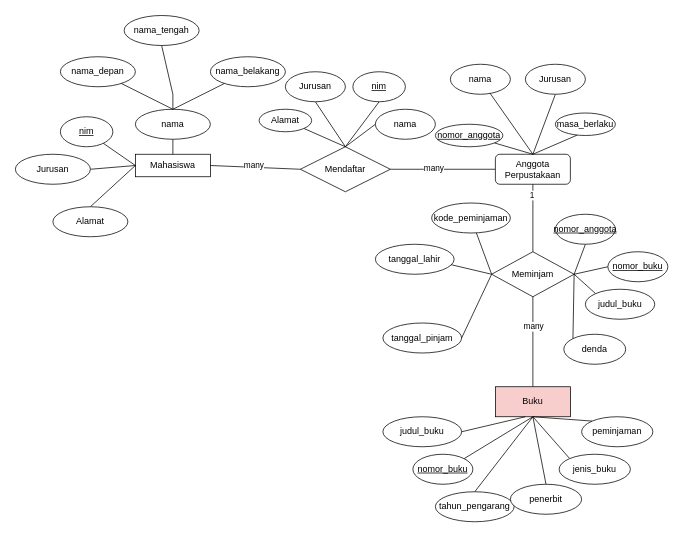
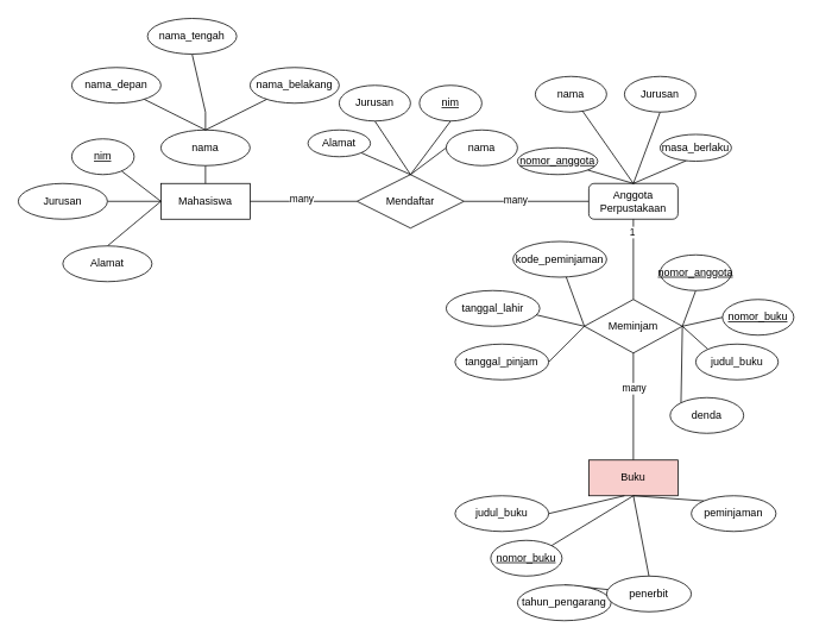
  <mxCell id="0" />
  <mxCell id="1" parent="0" />
- <mxCell id="2" value="Mahasiswa" style="whiteSpace=wrap;html=1;align=center;" vertex="1" parent="1"><mxGeometry x="180" y="205" width="100" height="30" as="geometry" /></mxCell>
+ <mxCell id="2" value="Mahasiswa" style="whiteSpace=wrap;html=1;align=center;" vertex="1" parent="1"><mxGeometry x="180" y="205" width="100" height="40" as="geometry" /></mxCell>
  <mxCell id="3" value="" style="endArrow=none;html=1;rounded=0;exitX=1;exitY=0.5;exitDx=0;exitDy=0;entryX=0;entryY=0.5;entryDx=0;entryDy=0;" edge="1" parent="1" source="2" target="5"><mxGeometry relative="1" as="geometry"><mxPoint x="370" y="245" as="sourcePoint" /><mxPoint x="500" y="244.5" as="targetPoint" /><Array as="points" /></mxGeometry></mxCell>
  <mxCell id="4" value="many" style="edgeLabel;html=1;align=center;verticalAlign=middle;resizable=0;points=[];" vertex="1" connectable="0" parent="3"><mxGeometry x="-0.05" y="3" relative="1" as="geometry"><mxPoint as="offset" /></mxGeometry></mxCell>
  <mxCell id="5" value="Mendaftar" style="shape=rhombus;perimeter=rhombusPerimeter;whiteSpace=wrap;html=1;align=center;" vertex="1" parent="1"><mxGeometry x="400" y="195" width="120" height="60" as="geometry" /></mxCell>
  <mxCell id="6" value="" style="endArrow=none;html=1;rounded=0;exitX=1;exitY=0.5;exitDx=0;exitDy=0;entryX=0;entryY=0.5;entryDx=0;entryDy=0;" edge="1" parent="1" source="5" target="8"><mxGeometry relative="1" as="geometry"><mxPoint x="360" y="245" as="sourcePoint" /><mxPoint x="650" y="225" as="targetPoint" /><Array as="points" /></mxGeometry></mxCell>
  <mxCell id="7" value="many" style="edgeLabel;html=1;align=center;verticalAlign=middle;resizable=0;points=[];" vertex="1" connectable="0" parent="6"><mxGeometry x="-0.186" y="2" relative="1" as="geometry"><mxPoint as="offset" /></mxGeometry></mxCell>
  <mxCell id="8" value="Anggota&lt;div&gt;Perpustakaan&lt;/div&gt;" style="whiteSpace=wrap;html=1;align=center;rounded=1;" vertex="1" parent="1"><mxGeometry x="660" y="205" width="100" height="40" as="geometry" /></mxCell>
  <mxCell id="9" value="" style="endArrow=none;html=1;rounded=0;exitX=0.5;exitY=1;exitDx=0;exitDy=0;entryX=0.5;entryY=0;entryDx=0;entryDy=0;" edge="1" parent="1" source="8" target="11"><mxGeometry relative="1" as="geometry"><mxPoint x="659.5" y="245" as="sourcePoint" /><mxPoint x="659.5" y="355" as="targetPoint" /><Array as="points" /></mxGeometry></mxCell>
  <mxCell id="10" value="1" style="edgeLabel;html=1;align=center;verticalAlign=middle;resizable=0;points=[];" vertex="1" connectable="0" parent="9"><mxGeometry x="-0.689" y="-2" relative="1" as="geometry"><mxPoint as="offset" /></mxGeometry></mxCell>
  <mxCell id="11" value="Meminjam" style="shape=rhombus;perimeter=rhombusPerimeter;whiteSpace=wrap;html=1;align=center;" vertex="1" parent="1"><mxGeometry x="655" y="335" width="110" height="60" as="geometry" /></mxCell>
  <mxCell id="12" value="" style="endArrow=none;html=1;rounded=0;exitX=0.5;exitY=1;exitDx=0;exitDy=0;entryX=0.5;entryY=0;entryDx=0;entryDy=0;" edge="1" parent="1" source="11" target="14"><mxGeometry relative="1" as="geometry"><mxPoint x="659.5" y="375" as="sourcePoint" /><mxPoint x="659.5" y="445" as="targetPoint" /><Array as="points" /></mxGeometry></mxCell>
  <mxCell id="13" value="many" style="edgeLabel;html=1;align=center;verticalAlign=middle;resizable=0;points=[];" vertex="1" connectable="0" parent="12"><mxGeometry x="-0.35" relative="1" as="geometry"><mxPoint as="offset" /></mxGeometry></mxCell>
  <mxCell id="14" value="Buku" style="whiteSpace=wrap;html=1;align=center;fillColor=#f8cecc;" vertex="1" parent="1"><mxGeometry x="660" y="515" width="100" height="40" as="geometry" /></mxCell>
  <mxCell id="15" value="" style="endArrow=none;html=1;rounded=0;exitX=0.5;exitY=0;exitDx=0;exitDy=0;entryX=0.5;entryY=1;entryDx=0;entryDy=0;" edge="1" parent="1" source="2" target="16"><mxGeometry relative="1" as="geometry"><mxPoint x="229.5" y="204" as="sourcePoint" /><mxPoint x="230" y="145" as="targetPoint" /><Array as="points" /></mxGeometry></mxCell>
  <mxCell id="16" value="nama" style="ellipse;whiteSpace=wrap;html=1;align=center;" vertex="1" parent="1"><mxGeometry x="180" y="145" width="100" height="40" as="geometry" /></mxCell>
  <mxCell id="17" value="" style="endArrow=none;html=1;rounded=0;entryX=0.5;entryY=1;entryDx=0;entryDy=0;exitX=0.5;exitY=0;exitDx=0;exitDy=0;" edge="1" parent="1" source="16" target="18"><mxGeometry relative="1" as="geometry"><mxPoint x="230" y="125" as="sourcePoint" /><mxPoint x="229.5" y="85" as="targetPoint" /><Array as="points"><mxPoint x="230" y="125" /></Array></mxGeometry></mxCell>
  <mxCell id="18" value="nama_tengah" style="ellipse;whiteSpace=wrap;html=1;align=center;" vertex="1" parent="1"><mxGeometry x="165" y="20" width="100" height="40" as="geometry" /></mxCell>
  <mxCell id="19" value="" style="endArrow=none;html=1;rounded=0;entryX=0;entryY=0.5;entryDx=0;entryDy=0;exitX=1;exitY=0.5;exitDx=0;exitDy=0;" edge="1" parent="1" source="20" target="2"><mxGeometry relative="1" as="geometry"><mxPoint x="90" y="225" as="sourcePoint" /><mxPoint x="180" y="224.5" as="targetPoint" /></mxGeometry></mxCell>
  <mxCell id="20" value="Jurusan" style="ellipse;whiteSpace=wrap;html=1;align=center;" vertex="1" parent="1"><mxGeometry x="20" y="205" width="100" height="40" as="geometry" /></mxCell>
  <mxCell id="21" value="" style="endArrow=none;html=1;rounded=0;entryX=0;entryY=0.5;entryDx=0;entryDy=0;exitX=0.5;exitY=0;exitDx=0;exitDy=0;" edge="1" parent="1" source="22" target="2"><mxGeometry relative="1" as="geometry"><mxPoint x="110" y="275" as="sourcePoint" /><mxPoint x="150" y="255" as="targetPoint" /></mxGeometry></mxCell>
  <mxCell id="22" value="Alamat" style="ellipse;whiteSpace=wrap;html=1;align=center;" vertex="1" parent="1"><mxGeometry x="70" y="275" width="100" height="40" as="geometry" /></mxCell>
  <mxCell id="23" value="" style="endArrow=none;html=1;rounded=0;exitX=0;exitY=0.5;exitDx=0;exitDy=0;" edge="1" parent="1" source="2" target="24"><mxGeometry relative="1" as="geometry"><mxPoint x="180" y="225" as="sourcePoint" /><mxPoint x="130" y="145" as="targetPoint" /></mxGeometry></mxCell>
  <mxCell id="24" value="nim" style="ellipse;whiteSpace=wrap;html=1;align=center;fontStyle=4;" vertex="1" parent="1"><mxGeometry x="80" y="155" width="70" height="40" as="geometry" /></mxCell>
  <mxCell id="25" value="" style="endArrow=none;html=1;rounded=0;" edge="1" parent="1" target="26"><mxGeometry relative="1" as="geometry"><mxPoint x="230" y="145" as="sourcePoint" /><mxPoint x="180" y="111" as="targetPoint" /></mxGeometry></mxCell>
  <mxCell id="26" value="nama_depan" style="ellipse;whiteSpace=wrap;html=1;align=center;" vertex="1" parent="1"><mxGeometry x="80" y="75" width="100" height="40" as="geometry" /></mxCell>
  <mxCell id="27" value="" style="endArrow=none;html=1;rounded=0;entryX=0.5;entryY=0;entryDx=0;entryDy=0;" edge="1" parent="1" source="28" target="16"><mxGeometry relative="1" as="geometry"><mxPoint x="330" y="105" as="sourcePoint" /><mxPoint x="230" y="145" as="targetPoint" /></mxGeometry></mxCell>
  <mxCell id="28" value="nama_belakang" style="ellipse;whiteSpace=wrap;html=1;align=center;" vertex="1" parent="1"><mxGeometry x="280" y="75" width="100" height="40" as="geometry" /></mxCell>
  <mxCell id="29" value="" style="endArrow=none;html=1;rounded=0;entryX=0.5;entryY=0;entryDx=0;entryDy=0;exitX=0;exitY=0.5;exitDx=0;exitDy=0;" edge="1" parent="1" source="30" target="5"><mxGeometry relative="1" as="geometry"><mxPoint x="520" y="155" as="sourcePoint" /><mxPoint x="460" y="195" as="targetPoint" /></mxGeometry></mxCell>
  <mxCell id="30" value="nama" style="ellipse;whiteSpace=wrap;html=1;align=center;" vertex="1" parent="1"><mxGeometry x="500" y="145" width="80" height="40" as="geometry" /></mxCell>
  <mxCell id="31" value="" style="endArrow=none;html=1;rounded=0;entryX=0.5;entryY=0;entryDx=0;entryDy=0;exitX=0.5;exitY=1;exitDx=0;exitDy=0;" edge="1" parent="1" source="32" target="5"><mxGeometry relative="1" as="geometry"><mxPoint x="510" y="95" as="sourcePoint" /><mxPoint x="450" y="195" as="targetPoint" /></mxGeometry></mxCell>
  <mxCell id="32" value="nim" style="ellipse;whiteSpace=wrap;html=1;align=center;fontStyle=4;" vertex="1" parent="1"><mxGeometry x="470" y="95" width="70" height="40" as="geometry" /></mxCell>
  <mxCell id="33" value="" style="endArrow=none;html=1;rounded=0;exitX=0.5;exitY=0;exitDx=0;exitDy=0;entryX=0.5;entryY=1;entryDx=0;entryDy=0;" edge="1" parent="1" source="5" target="34"><mxGeometry relative="1" as="geometry"><mxPoint x="459" y="192" as="sourcePoint" /><mxPoint x="420" y="95" as="targetPoint" /></mxGeometry></mxCell>
  <mxCell id="34" value="Jurusan" style="ellipse;whiteSpace=wrap;html=1;align=center;" vertex="1" parent="1"><mxGeometry x="380" y="95" width="80" height="40" as="geometry" /></mxCell>
  <mxCell id="35" value="" style="endArrow=none;html=1;rounded=0;exitX=0.5;exitY=0;exitDx=0;exitDy=0;entryX=1;entryY=1;entryDx=0;entryDy=0;" edge="1" parent="1" source="5" target="36"><mxGeometry relative="1" as="geometry"><mxPoint x="460" y="195" as="sourcePoint" /><mxPoint x="420" y="165" as="targetPoint" /></mxGeometry></mxCell>
  <mxCell id="36" value="Alamat" style="ellipse;whiteSpace=wrap;html=1;align=center;" vertex="1" parent="1"><mxGeometry x="345" y="145" width="70" height="30" as="geometry" /></mxCell>
  <mxCell id="37" value="" style="endArrow=none;html=1;rounded=0;entryX=0.638;entryY=0.9;entryDx=0;entryDy=0;entryPerimeter=0;exitX=0.5;exitY=0;exitDx=0;exitDy=0;" edge="1" parent="1" source="8" target="39"><mxGeometry relative="1" as="geometry"><mxPoint x="665" y="203" as="sourcePoint" /><mxPoint x="635.532" y="174.444" as="targetPoint" /></mxGeometry></mxCell>
  <mxCell id="38" value="" style="endArrow=none;html=1;rounded=0;exitX=0.5;exitY=0;exitDx=0;exitDy=0;" edge="1" parent="1" source="8" target="42"><mxGeometry relative="1" as="geometry"><mxPoint x="680" y="204" as="sourcePoint" /><mxPoint x="650" y="175" as="targetPoint" /></mxGeometry></mxCell>
  <mxCell id="39" value="nama" style="ellipse;whiteSpace=wrap;html=1;align=center;" vertex="1" parent="1"><mxGeometry x="600" y="85" width="80" height="40" as="geometry" /></mxCell>
  <mxCell id="40" value="" style="endArrow=none;html=1;rounded=0;entryX=0.5;entryY=0;entryDx=0;entryDy=0;exitX=0.5;exitY=1;exitDx=0;exitDy=0;" edge="1" parent="1" source="41" target="8"><mxGeometry relative="1" as="geometry"><mxPoint x="713" y="75" as="sourcePoint" /><mxPoint x="667.5" y="205" as="targetPoint" /></mxGeometry></mxCell>
  <mxCell id="41" value="Jurusan" style="ellipse;whiteSpace=wrap;html=1;align=center;" vertex="1" parent="1"><mxGeometry x="700" y="85" width="80" height="40" as="geometry" /></mxCell>
  <mxCell id="42" value="nomor_anggota" style="ellipse;whiteSpace=wrap;html=1;align=center;fontStyle=4;" vertex="1" parent="1"><mxGeometry x="580" y="165" width="90" height="30" as="geometry" /></mxCell>
  <mxCell id="43" value="" style="endArrow=none;html=1;rounded=0;entryX=0.5;entryY=0;entryDx=0;entryDy=0;exitX=0.37;exitY=0.975;exitDx=0;exitDy=0;exitPerimeter=0;" edge="1" parent="1" source="44" target="8"><mxGeometry relative="1" as="geometry"><mxPoint x="750" y="175" as="sourcePoint" /><mxPoint x="710" y="205" as="targetPoint" /></mxGeometry></mxCell>
  <mxCell id="44" value="masa_berlaku" style="ellipse;whiteSpace=wrap;html=1;align=center;" vertex="1" parent="1"><mxGeometry x="740" y="150" width="80" height="30" as="geometry" /></mxCell>
  <mxCell id="45" value="" style="endArrow=none;html=1;rounded=0;exitX=0;exitY=0.5;exitDx=0;exitDy=0;" edge="1" parent="1" source="11" target="46"><mxGeometry relative="1" as="geometry"><mxPoint x="650" y="359" as="sourcePoint" /><mxPoint x="630" y="315" as="targetPoint" /></mxGeometry></mxCell>
  <mxCell id="46" value="kode_peminjaman" style="ellipse;whiteSpace=wrap;html=1;align=center;" vertex="1" parent="1"><mxGeometry x="575" y="270" width="105" height="40" as="geometry" /></mxCell>
  <mxCell id="47" value="" style="endArrow=none;html=1;rounded=0;entryX=0.952;entryY=0.675;entryDx=0;entryDy=0;entryPerimeter=0;exitX=0;exitY=0.5;exitDx=0;exitDy=0;" edge="1" parent="1" source="11" target="48"><mxGeometry relative="1" as="geometry"><mxPoint x="650" y="365" as="sourcePoint" /><mxPoint x="600" y="355" as="targetPoint" /></mxGeometry></mxCell>
  <mxCell id="48" value="tanggal_lahir" style="ellipse;whiteSpace=wrap;html=1;align=center;" vertex="1" parent="1"><mxGeometry x="500" y="325" width="105" height="40" as="geometry" /></mxCell>
  <mxCell id="49" value="" style="endArrow=none;html=1;rounded=0;exitX=0;exitY=0.5;exitDx=0;exitDy=0;entryX=1;entryY=0.5;entryDx=0;entryDy=0;" edge="1" parent="1" source="11" target="50"><mxGeometry relative="1" as="geometry"><mxPoint x="650" y="365" as="sourcePoint" /><mxPoint x="610" y="395" as="targetPoint" /></mxGeometry></mxCell>
- <mxCell id="50" value="tanggal_pinjam" style="ellipse;whiteSpace=wrap;html=1;align=center;" vertex="1" parent="1"><mxGeometry x="510" y="430" width="105" height="40" as="geometry" /></mxCell>
+ <mxCell id="50" value="tanggal_pinjam" style="ellipse;whiteSpace=wrap;html=1;align=center;" vertex="1" parent="1"><mxGeometry x="510" y="385" width="105" height="40" as="geometry" /></mxCell>
  <mxCell id="51" value="" style="endArrow=none;html=1;rounded=0;exitX=1;exitY=0.5;exitDx=0;exitDy=0;entryX=0.5;entryY=1;entryDx=0;entryDy=0;" edge="1" parent="1" source="11" target="52"><mxGeometry relative="1" as="geometry"><mxPoint x="765" y="365" as="sourcePoint" /><mxPoint x="780" y="315" as="targetPoint" /></mxGeometry></mxCell>
  <mxCell id="52" value="nomor_anggota" style="ellipse;whiteSpace=wrap;html=1;align=center;fontStyle=4;" vertex="1" parent="1"><mxGeometry x="740" y="285" width="80" height="40" as="geometry" /></mxCell>
  <mxCell id="53" value="" style="endArrow=none;html=1;rounded=0;exitX=1;exitY=0.5;exitDx=0;exitDy=0;entryX=0;entryY=0.5;entryDx=0;entryDy=0;" edge="1" parent="1" source="11" target="54"><mxGeometry relative="1" as="geometry"><mxPoint x="770" y="365" as="sourcePoint" /><mxPoint x="810" y="335" as="targetPoint" /></mxGeometry></mxCell>
  <mxCell id="54" value="nomor_buku" style="ellipse;whiteSpace=wrap;html=1;align=center;fontStyle=4;" vertex="1" parent="1"><mxGeometry x="810" y="335" width="80" height="40" as="geometry" /></mxCell>
  <mxCell id="55" value="" style="endArrow=none;html=1;rounded=0;exitX=1;exitY=0.5;exitDx=0;exitDy=0;entryX=0;entryY=0;entryDx=0;entryDy=0;" edge="1" parent="1" source="11" target="56"><mxGeometry relative="1" as="geometry"><mxPoint x="780" y="365" as="sourcePoint" /><mxPoint x="800" y="375" as="targetPoint" /></mxGeometry></mxCell>
  <mxCell id="56" value="judul_buku" style="ellipse;whiteSpace=wrap;html=1;align=center;" vertex="1" parent="1"><mxGeometry x="780" y="385" width="92.5" height="40" as="geometry" /></mxCell>
  <mxCell id="57" value="" style="endArrow=none;html=1;rounded=0;exitX=1;exitY=0.5;exitDx=0;exitDy=0;entryX=0;entryY=0;entryDx=0;entryDy=0;" edge="1" parent="1" source="11" target="58"><mxGeometry relative="1" as="geometry"><mxPoint x="775" y="375" as="sourcePoint" /><mxPoint x="810" y="425" as="targetPoint" /></mxGeometry></mxCell>
  <mxCell id="58" value="denda" style="ellipse;whiteSpace=wrap;html=1;align=center;" vertex="1" parent="1"><mxGeometry x="751.25" y="445" width="82.5" height="40" as="geometry" /></mxCell>
  <mxCell id="59" value="" style="endArrow=none;html=1;rounded=0;entryX=0.4;entryY=1;entryDx=0;entryDy=0;entryPerimeter=0;exitX=1;exitY=0.5;exitDx=0;exitDy=0;" edge="1" parent="1" source="60" target="14"><mxGeometry relative="1" as="geometry"><mxPoint x="610" y="575" as="sourcePoint" /><mxPoint x="690" y="575" as="targetPoint" /></mxGeometry></mxCell>
  <mxCell id="60" value="judul_buku" style="ellipse;whiteSpace=wrap;html=1;align=center;" vertex="1" parent="1"><mxGeometry x="510" y="555" width="105" height="40" as="geometry" /></mxCell>
  <mxCell id="61" value="" style="endArrow=none;html=1;rounded=0;entryX=0.5;entryY=1;entryDx=0;entryDy=0;exitX=1;exitY=0;exitDx=0;exitDy=0;" edge="1" parent="1" source="62" target="14"><mxGeometry relative="1" as="geometry"><mxPoint x="620" y="615" as="sourcePoint" /><mxPoint x="700" y="555" as="targetPoint" /></mxGeometry></mxCell>
  <mxCell id="62" value="nomor_buku" style="ellipse;whiteSpace=wrap;html=1;align=center;fontStyle=4;" vertex="1" parent="1"><mxGeometry x="550" y="605" width="80" height="40" as="geometry" /></mxCell>
- <mxCell id="63" value="" style="endArrow=none;html=1;rounded=0;entryX=0.5;entryY=1;entryDx=0;entryDy=0;exitX=0.5;exitY=0;exitDx=0;exitDy=0;" edge="1" parent="1" source="64" target="14"><mxGeometry relative="1" as="geometry"><mxPoint x="660" y="655" as="sourcePoint" /><mxPoint x="720" y="565" as="targetPoint" /></mxGeometry></mxCell>
+ <mxCell id="63" value="" style="endArrow=none;html=1;rounded=0;exitX=0.5;exitY=0;exitDx=0;exitDy=0;" edge="1" parent="1" source="64" target="66"><mxGeometry relative="1" as="geometry"><mxPoint x="660" y="655" as="sourcePoint" /><mxPoint x="720" y="565" as="targetPoint" /></mxGeometry></mxCell>
  <mxCell id="64" value="tahun_pengarang" style="ellipse;whiteSpace=wrap;html=1;align=center;" vertex="1" parent="1"><mxGeometry x="580" y="655" width="105" height="40" as="geometry" /></mxCell>
  <mxCell id="65" value="" style="endArrow=none;html=1;rounded=0;entryX=0.5;entryY=1;entryDx=0;entryDy=0;exitX=0.5;exitY=0;exitDx=0;exitDy=0;" edge="1" parent="1" source="66" target="14"><mxGeometry relative="1" as="geometry"><mxPoint x="750" y="655" as="sourcePoint" /><mxPoint x="720" y="565" as="targetPoint" /><Array as="points" /></mxGeometry></mxCell>
  <mxCell id="66" value="penerbit" style="ellipse;whiteSpace=wrap;html=1;align=center;" vertex="1" parent="1"><mxGeometry x="680" y="645" width="95" height="40" as="geometry" /></mxCell>
- <mxCell id="67" value="" style="endArrow=none;html=1;rounded=0;entryX=0.5;entryY=1;entryDx=0;entryDy=0;exitX=0;exitY=0;exitDx=0;exitDy=0;" edge="1" parent="1" source="68" target="14"><mxGeometry relative="1" as="geometry"><mxPoint x="790" y="615" as="sourcePoint" /><mxPoint x="720" y="565" as="targetPoint" /><Array as="points" /></mxGeometry></mxCell>
- <mxCell id="68" value="jenis_buku" style="ellipse;whiteSpace=wrap;html=1;align=center;" vertex="1" parent="1"><mxGeometry x="745" y="605" width="95" height="40" as="geometry" /></mxCell>
  <mxCell id="69" value="" style="endArrow=none;html=1;rounded=0;entryX=0.5;entryY=1;entryDx=0;entryDy=0;exitX=0;exitY=0;exitDx=0;exitDy=0;" edge="1" parent="1" source="70" target="14"><mxGeometry relative="1" as="geometry"><mxPoint x="820" y="585" as="sourcePoint" /><mxPoint x="720" y="565" as="targetPoint" /><Array as="points" /></mxGeometry></mxCell>
  <mxCell id="70" value="peminjaman" style="ellipse;whiteSpace=wrap;html=1;align=center;" vertex="1" parent="1"><mxGeometry x="775" y="555" width="95" height="40" as="geometry" /></mxCell>
